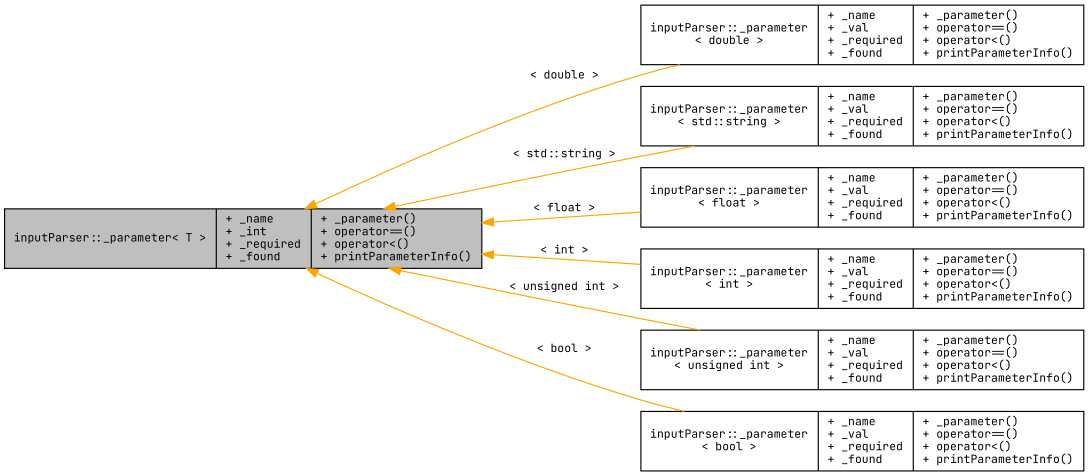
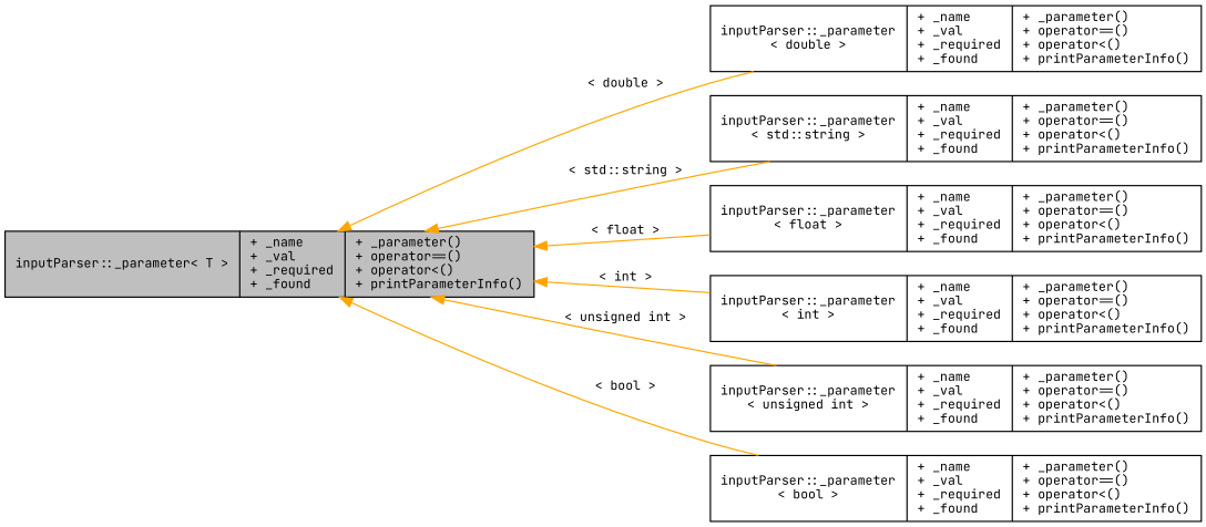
  digraph {
    rankdir=LR
    fontname="JetBrains Mono"
    node [color=black fontname="JetBrains Mono" fontsize=10 shape=record]
    edge [color=orange dir=back fontname="JetBrains Mono" fontsize=10 labelfontname=Helvetica labelfontsize=10 style=solid]
-   n1 [fillcolor=grey75 fontcolor=black height=0.2 label="{inputParser::_parameter\< T \>\n|+ _name\l+ _int\l+ _required\l+ _found\l|+ _parameter()\l+ operator==()\l+ operator\<()\l+ printParameterInfo()\l}" style=filled width=0.4]
+   n1 [fillcolor=grey75 fontcolor=black height=0.2 label="{inputParser::_parameter\< T \>\n|+ _name\l+ _val\l+ _required\l+ _found\l|+ _parameter()\l+ operator==()\l+ operator\<()\l+ printParameterInfo()\l}" style=filled width=0.4]
    n2 [height=0.2 label="{inputParser::_parameter\l\< double \>\n|+ _name\l+ _val\l+ _required\l+ _found\l|+ _parameter()\l+ operator==()\l+ operator\<()\l+ printParameterInfo()\l}" width=0.4]
    n3 [height=0.2 label="{inputParser::_parameter\l\< std::string \>\n|+ _name\l+ _val\l+ _required\l+ _found\l|+ _parameter()\l+ operator==()\l+ operator\<()\l+ printParameterInfo()\l}" width=0.4]
    n4 [height=0.2 label="{inputParser::_parameter\l\< float \>\n|+ _name\l+ _val\l+ _required\l+ _found\l|+ _parameter()\l+ operator==()\l+ operator\<()\l+ printParameterInfo()\l}" width=0.4]
    n5 [height=0.2 label="{inputParser::_parameter\l\< int \>\n|+ _name\l+ _val\l+ _required\l+ _found\l|+ _parameter()\l+ operator==()\l+ operator\<()\l+ printParameterInfo()\l}" width=0.4]
    n6 [height=0.2 label="{inputParser::_parameter\l\< unsigned int \>\n|+ _name\l+ _val\l+ _required\l+ _found\l|+ _parameter()\l+ operator==()\l+ operator\<()\l+ printParameterInfo()\l}" width=0.4]
    n7 [height=0.2 label="{inputParser::_parameter\l\< bool \>\n|+ _name\l+ _val\l+ _required\l+ _found\l|+ _parameter()\l+ operator==()\l+ operator\<()\l+ printParameterInfo()\l}" width=0.4]
    n1 -> n2 [label=" \< double \>"]
    n1 -> n3 [label=" \< std::string \>"]
    n1 -> n4 [label=" \< float \>"]
    n1 -> n5 [label=" \< int \>"]
    n1 -> n6 [label=" \< unsigned int \>"]
    n1 -> n7 [label=" \< bool \>"]
  }
